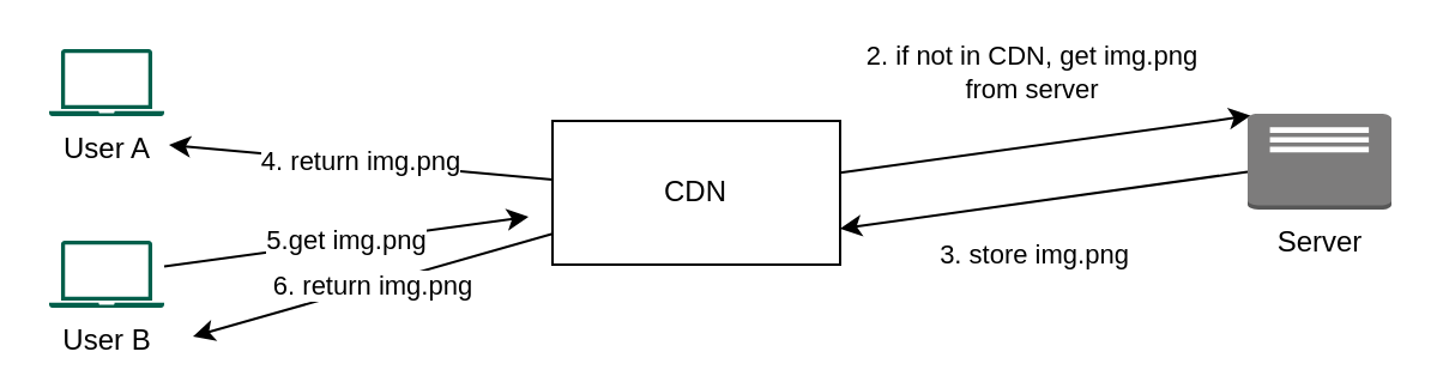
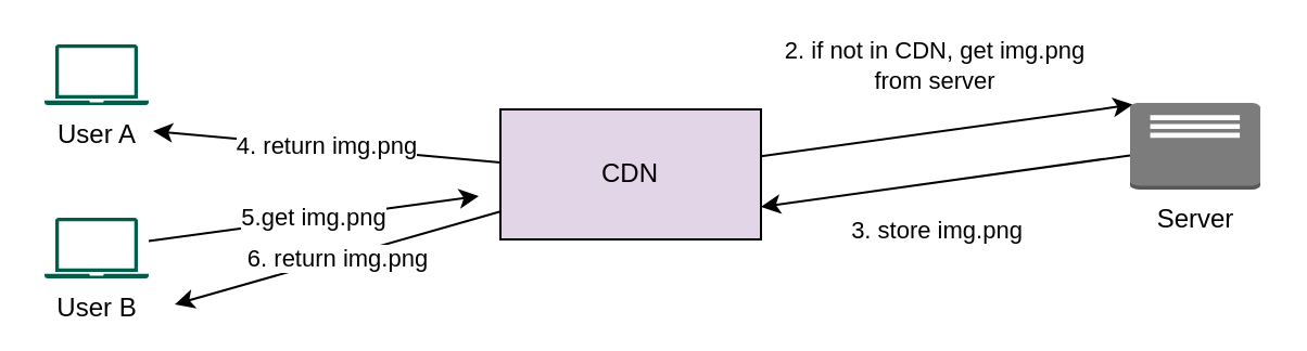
  <mxCell id="0" />
  <mxCell id="1" parent="0" />
  <mxCell id="2" value="User A" style="sketch=0;pointerEvents=1;shadow=0;dashed=0;html=1;strokeColor=none;fillColor=#005F4B;labelPosition=center;verticalLabelPosition=bottom;verticalAlign=top;align=center;outlineConnect=0;shape=mxgraph.veeam2.laptop;" vertex="1" parent="1"><mxGeometry x="20" y="20" width="48" height="28.0" as="geometry" /></mxCell>
  <mxCell id="3" value="5.get img.png" style="edgeStyle=none;html=1;" edge="1" parent="1" source="4"><mxGeometry relative="1" as="geometry"><mxPoint x="220" y="90" as="targetPoint" /></mxGeometry></mxCell>
  <mxCell id="4" value="User B" style="sketch=0;pointerEvents=1;shadow=0;dashed=0;html=1;strokeColor=none;fillColor=#005F4B;labelPosition=center;verticalLabelPosition=bottom;verticalAlign=top;align=center;outlineConnect=0;shape=mxgraph.veeam2.laptop;" vertex="1" parent="1"><mxGeometry x="20" y="100" width="48" height="28.0" as="geometry" /></mxCell>
  <mxCell id="5" value="4. return img.png" style="edgeStyle=none;html=1;" edge="1" parent="1" source="8"><mxGeometry relative="1" as="geometry"><mxPoint x="70" y="60" as="targetPoint" /></mxGeometry></mxCell>
  <mxCell id="6" value="6. return img.png" style="edgeStyle=none;html=1;" edge="1" parent="1" source="8"><mxGeometry relative="1" as="geometry"><mxPoint x="80" y="140" as="targetPoint" /></mxGeometry></mxCell>
  <mxCell id="7" value="2. if not in CDN, get img.png&lt;br&gt;from server&lt;br&gt;" style="edgeStyle=none;html=1;entryX=0.02;entryY=0.02;entryDx=0;entryDy=0;entryPerimeter=0;" edge="1" parent="1" source="8" target="10"><mxGeometry x="-0.015" y="30" relative="1" as="geometry"><mxPoint as="offset" /></mxGeometry></mxCell>
- <mxCell id="8" value="CDN" style="rounded=0;whiteSpace=wrap;html=1;" vertex="1" parent="1"><mxGeometry x="230" y="50" width="120" height="60" as="geometry" /></mxCell>
+ <mxCell id="8" value="CDN" style="rounded=0;whiteSpace=wrap;html=1;fillColor=#e1d5e7;" vertex="1" parent="1"><mxGeometry x="230" y="50" width="120" height="60" as="geometry" /></mxCell>
  <mxCell id="9" value="3. store img.png" style="edgeStyle=none;html=1;entryX=1;entryY=0.75;entryDx=0;entryDy=0;" edge="1" parent="1" source="10" target="8"><mxGeometry x="0.081" y="22" relative="1" as="geometry"><mxPoint as="offset" /></mxGeometry></mxCell>
  <mxCell id="10" value="Server" style="outlineConnect=0;dashed=0;verticalLabelPosition=bottom;verticalAlign=top;align=center;html=1;shape=mxgraph.aws3.traditional_server;fillColor=#7D7C7C;gradientColor=none;" vertex="1" parent="1"><mxGeometry x="520" y="47" width="60" height="40" as="geometry" /></mxCell>
